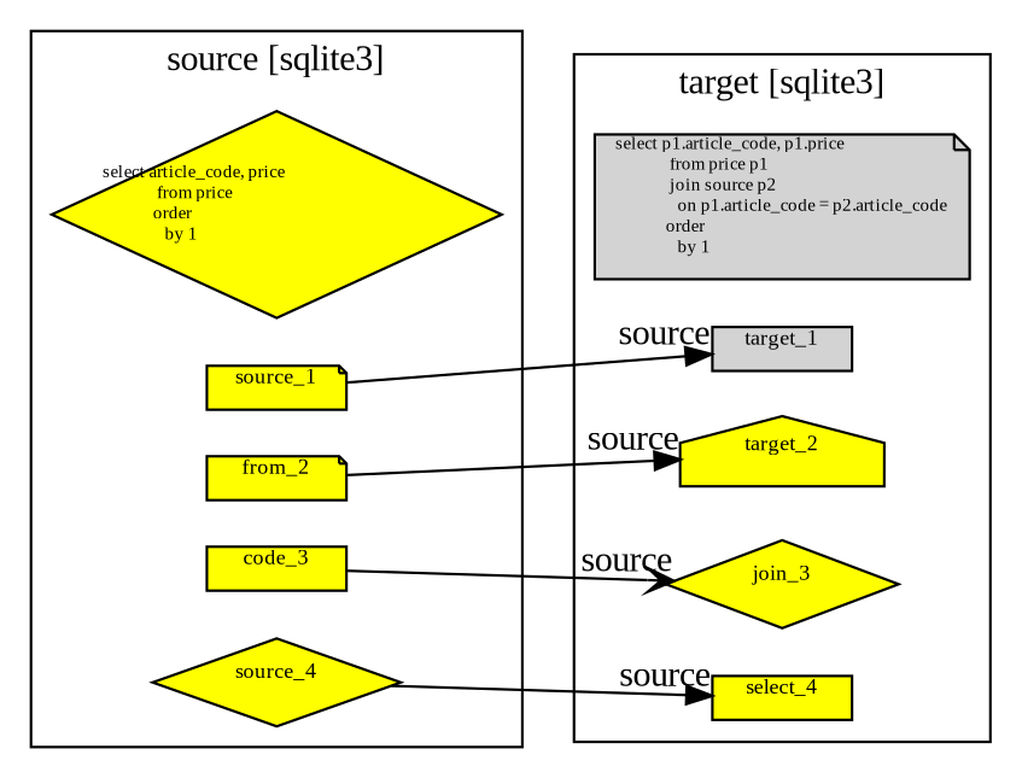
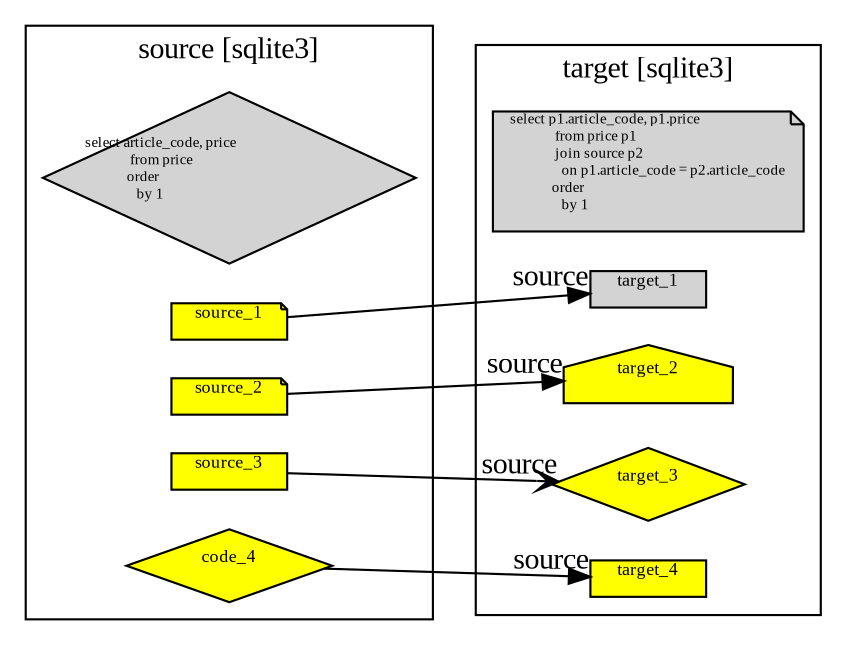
  digraph {
    fontname="Liberation Serif"
    rankdir=LR
    splines=true
    node [fontname="Liberation Serif" fontsize=8.5 labelloc=t shape=diamond style=filled fillcolor=yellow]
    edge [arrowhead=normal fontname="Liberation Serif" headlabel=source]
-   "select article_code, price\l              from price\l             order\l                by 1\l" [fontsize=7.0]
+   "select article_code, price\l              from price\l             order\l                by 1\l" [fontsize=7.0 fillcolor=""]
    n2 [height=0.2 label=source_1 shape=note]
-   n3 [height=0.2 label=from_2 shape=note]
-   n4 [height=0.2 label=code_3 shape=box]
-   n5 [height=0.2 label=source_4]
+   n3 [height=0.2 label=source_2 shape=note]
+   n4 [height=0.2 label=source_3 shape=box]
+   n5 [height=0.2 label=code_4]
    "select p1.article_code, p1.price\l              from price p1\l              join source p2\l                on p1.article_code = p2.article_code\l             order\l                by 1\l" [fontsize=7.0 shape=note fillcolor=""]
    n7 [fillcolor=lightgrey height=0.2 label=target_1 shape=box]
    n8 [height=0.2 label=target_2 shape=house]
-   n9 [height=0.2 label=join_3]
-   n10 [height=0.2 label=select_4 shape=box]
+   n9 [height=0.2 label=target_3]
+   n10 [height=0.2 label=target_4 shape=box]
    subgraph cluster_1 {
      label="source [sqlite3]"
      "select article_code, price\l              from price\l             order\l                by 1\l"
      n2
      n3
      n4
      n5
    }
    subgraph cluster_2 {
      label="target [sqlite3]"
      "select p1.article_code, p1.price\l              from price p1\l              join source p2\l                on p1.article_code = p2.article_code\l             order\l                by 1\l"
      n7
      n8
      n9
      n10
    }
    n2 -> n7
    n3 -> n8
    n4 -> n9 [arrowhead=vee]
    n5 -> n10
  }
